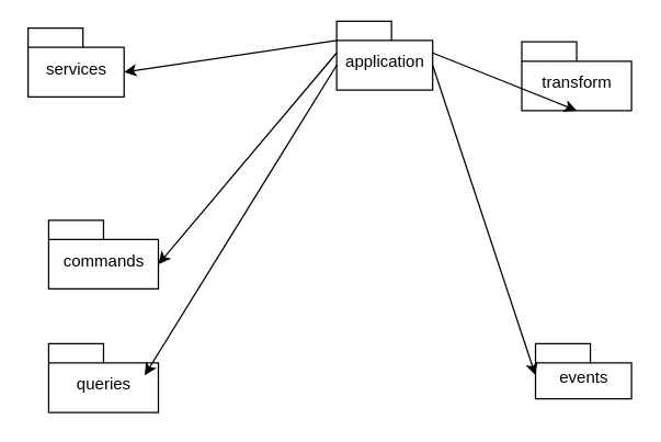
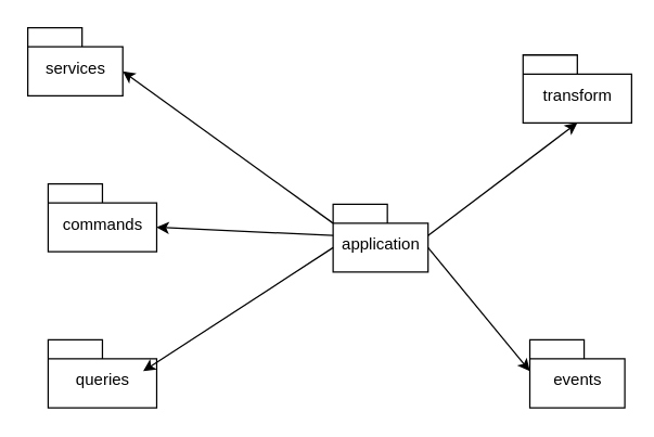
  <mxCell id="0" />
  <mxCell id="1" parent="0" />
- <mxCell id="2" value="&lt;span style=&quot;font-weight: normal&quot;&gt;application&lt;/span&gt;" style="shape=folder;fontStyle=1;spacingTop=10;tabWidth=40;tabHeight=14;tabPosition=left;html=1;" parent="1" vertex="1"><mxGeometry x="245" y="15" width="70" height="50" as="geometry" /></mxCell>
+ <mxCell id="2" value="&lt;span style=&quot;font-weight: normal&quot;&gt;application&lt;/span&gt;" style="shape=folder;fontStyle=1;spacingTop=10;tabWidth=40;tabHeight=14;tabPosition=left;html=1;" parent="1" vertex="1"><mxGeometry x="245" y="150" width="70" height="50" as="geometry" /></mxCell>
  <mxCell id="3" value="&lt;span style=&quot;font-weight: normal&quot;&gt;services&lt;/span&gt;" style="shape=folder;fontStyle=1;spacingTop=10;tabWidth=40;tabHeight=14;tabPosition=left;html=1;" parent="1" vertex="1"><mxGeometry x="20" y="20" width="70" height="50" as="geometry" /></mxCell>
- <mxCell id="4" value="&lt;span style=&quot;font-weight: normal&quot;&gt;events&lt;/span&gt;" style="shape=folder;fontStyle=1;spacingTop=10;tabWidth=40;tabHeight=14;tabPosition=left;html=1;" parent="1" vertex="1"><mxGeometry x="390" y="250" width="70" height="40" as="geometry" /></mxCell>
+ <mxCell id="4" value="&lt;span style=&quot;font-weight: normal&quot;&gt;events&lt;/span&gt;" style="shape=folder;fontStyle=1;spacingTop=10;tabWidth=40;tabHeight=14;tabPosition=left;html=1;" parent="1" vertex="1"><mxGeometry x="390" y="250" width="70" height="50" as="geometry" /></mxCell>
  <mxCell id="5" value="&lt;span style=&quot;font-weight: normal&quot;&gt;queries&lt;/span&gt;" style="shape=folder;fontStyle=1;spacingTop=10;tabWidth=40;tabHeight=14;tabPosition=left;html=1;" parent="1" vertex="1"><mxGeometry x="35" y="250" width="80" height="50" as="geometry" /></mxCell>
- <mxCell id="6" value="&lt;span style=&quot;font-weight: normal&quot;&gt;transform&lt;/span&gt;" style="shape=folder;fontStyle=1;spacingTop=10;tabWidth=40;tabHeight=14;tabPosition=left;html=1;" parent="1" vertex="1"><mxGeometry x="380" y="30" width="80" height="50" as="geometry" /></mxCell>
+ <mxCell id="6" value="&lt;span style=&quot;font-weight: normal&quot;&gt;transform&lt;/span&gt;" style="shape=folder;fontStyle=1;spacingTop=10;tabWidth=40;tabHeight=14;tabPosition=left;html=1;" parent="1" vertex="1"><mxGeometry x="385" y="40" width="80" height="50" as="geometry" /></mxCell>
  <mxCell id="7" value="" style="endArrow=classic;html=1;entryX=0;entryY=0;entryDx=70;entryDy=32;entryPerimeter=0;exitX=0;exitY=0;exitDx=0;exitDy=14;exitPerimeter=0;" parent="1" source="2" target="3" edge="1"><mxGeometry width="50" height="50" relative="1" as="geometry"><mxPoint x="185" y="170" as="sourcePoint" /><mxPoint x="95" y="330" as="targetPoint" /></mxGeometry></mxCell>
  <mxCell id="8" value="" style="endArrow=classic;html=1;entryX=0;entryY=0;entryDx=0;entryDy=23;entryPerimeter=0;exitX=0;exitY=0;exitDx=70;exitDy=32;exitPerimeter=0;" parent="1" source="2" target="4" edge="1"><mxGeometry width="50" height="50" relative="1" as="geometry"><mxPoint x="45" y="380" as="sourcePoint" /><mxPoint x="95" y="330" as="targetPoint" /></mxGeometry></mxCell>
  <mxCell id="9" value="" style="endArrow=classic;html=1;entryX=0;entryY=0;entryDx=70;entryDy=23;entryPerimeter=0;exitX=0;exitY=0;exitDx=0;exitDy=32;exitPerimeter=0;" parent="1" source="2" target="5" edge="1"><mxGeometry width="50" height="50" relative="1" as="geometry"><mxPoint x="125" y="202" as="sourcePoint" /><mxPoint x="225" y="202" as="targetPoint" /></mxGeometry></mxCell>
  <mxCell id="10" value="" style="endArrow=classic;html=1;entryX=0.5;entryY=1;entryDx=0;entryDy=0;entryPerimeter=0;exitX=0;exitY=0;exitDx=70;exitDy=23;exitPerimeter=0;" edge="1" parent="1" source="2" target="6"><mxGeometry width="50" height="50" relative="1" as="geometry"><mxPoint x="25" y="390" as="sourcePoint" /><mxPoint x="75" y="340" as="targetPoint" /></mxGeometry></mxCell>
- <mxCell id="11" value="&lt;span style=&quot;font-weight: normal&quot;&gt;commands&lt;/span&gt;" style="shape=folder;fontStyle=1;spacingTop=10;tabWidth=40;tabHeight=14;tabPosition=left;html=1;" vertex="1" parent="1"><mxGeometry x="35" y="160" width="80" height="50" as="geometry" /></mxCell>
+ <mxCell id="11" value="&lt;span style=&quot;font-weight: normal&quot;&gt;commands&lt;/span&gt;" style="shape=folder;fontStyle=1;spacingTop=10;tabWidth=40;tabHeight=14;tabPosition=left;html=1;" vertex="1" parent="1"><mxGeometry x="35" y="135" width="80" height="50" as="geometry" /></mxCell>
  <mxCell id="12" value="" style="endArrow=classic;html=1;entryX=0;entryY=0;entryDx=80;entryDy=32;entryPerimeter=0;exitX=0;exitY=0;exitDx=0;exitDy=23;exitPerimeter=0;" edge="1" parent="1" source="2" target="11"><mxGeometry width="50" height="50" relative="1" as="geometry"><mxPoint x="25" y="380" as="sourcePoint" /><mxPoint x="75" y="330" as="targetPoint" /></mxGeometry></mxCell>
